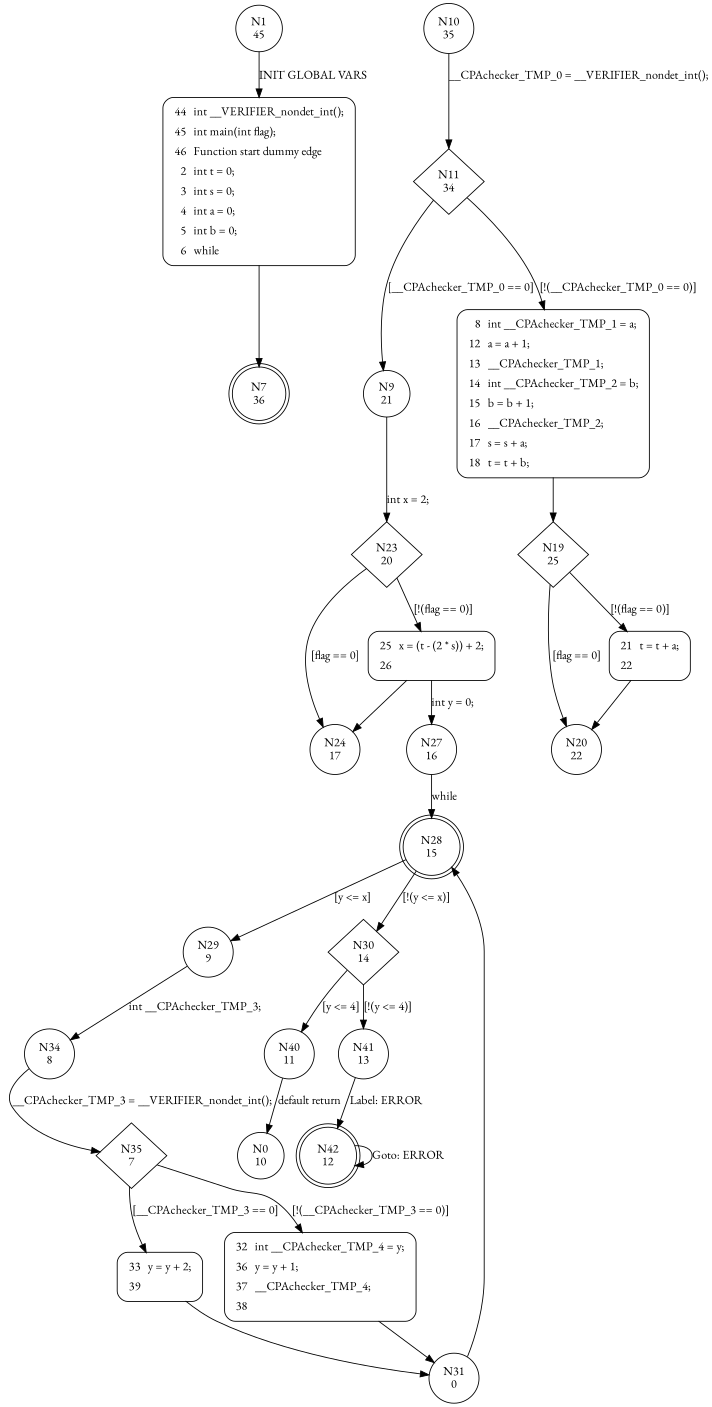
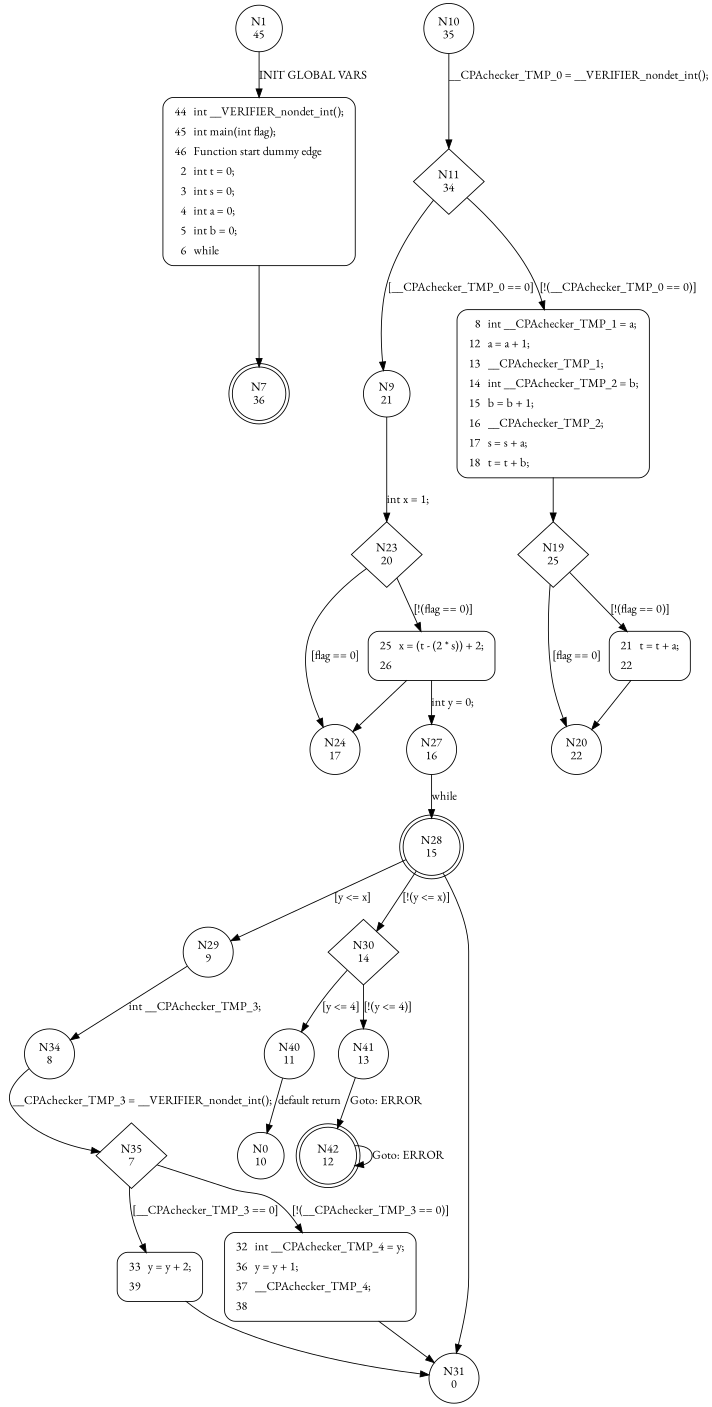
  digraph {
    fontname="EB Garamond"
    node [fontname="EB Garamond" shape=circle]
    edge [fontname="EB Garamond"]
    n1 [label="N1\n45"]
    n2 [fillcolor=white label=<<table border="0" cellborder="0" cellpadding="3" bgcolor="white"><tr><td align="right">44</td><td align="left">int __VERIFIER_nondet_int();</td></tr><tr><td align="right">45</td><td align="left">int main(int flag);</td></tr><tr><td align="right">46</td><td align="left">Function start dummy edge</td></tr><tr><td align="right">2</td><td align="left">int t = 0;</td></tr><tr><td align="right">3</td><td align="left">int s = 0;</td></tr><tr><td align="right">4</td><td align="left">int a = 0;</td></tr><tr><td align="right">5</td><td align="left">int b = 0;</td></tr><tr><td align="right">6</td><td align="left">while</td></tr></table>> penwidth=1 shape=Mrecord style="filled,bold"]
    n3 [label="N7\n36" shape=doublecircle]
    n4 [label="N10\n35"]
    n5 [label="N11\n34" shape=diamond]
    n6 [label="N9\n21"]
    n7 [fillcolor=white label=<<table border="0" cellborder="0" cellpadding="3" bgcolor="white"><tr><td align="right">8</td><td align="left">int __CPAchecker_TMP_1 = a;</td></tr><tr><td align="right">12</td><td align="left">a = a + 1;</td></tr><tr><td align="right">13</td><td align="left">__CPAchecker_TMP_1;</td></tr><tr><td align="right">14</td><td align="left">int __CPAchecker_TMP_2 = b;</td></tr><tr><td align="right">15</td><td align="left">b = b + 1;</td></tr><tr><td align="right">16</td><td align="left">__CPAchecker_TMP_2;</td></tr><tr><td align="right">17</td><td align="left">s = s + a;</td></tr><tr><td align="right">18</td><td align="left">t = t + b;</td></tr></table>> penwidth=1 shape=Mrecord style="filled,bold"]
    n8 [label="N23\n20" shape=diamond]
    n9 [label="N19\n25" shape=diamond]
    n10 [label="N24\n17"]
    n11 [fillcolor=white label=<<table border="0" cellborder="0" cellpadding="3" bgcolor="white"><tr><td align="right">25</td><td align="left">x = (t - (2 * s)) + 2;</td></tr><tr><td align="right">26</td><td align="left"></td></tr></table>> penwidth=1 shape=Mrecord style="filled,bold"]
    n12 [label="N20\n22"]
    n13 [fillcolor=white label=<<table border="0" cellborder="0" cellpadding="3" bgcolor="white"><tr><td align="right">21</td><td align="left">t = t + a;</td></tr><tr><td align="right">22</td><td align="left"></td></tr></table>> penwidth=1 shape=Mrecord style="filled,bold"]
    n14 [label="N27\n16"]
    n15 [label="N28\n15" shape=doublecircle]
    n16 [label="N29\n9"]
    n17 [label="N30\n14" shape=diamond]
    n18 [label="N34\n8"]
    n19 [label="N40\n11"]
    n20 [label="N41\n13"]
    n21 [label="N35\n7" shape=diamond]
    n22 [label="N0\n10"]
    n23 [label="N42\n12" shape=doublecircle]
    n24 [fillcolor=white label=<<table border="0" cellborder="0" cellpadding="3" bgcolor="white"><tr><td align="right">33</td><td align="left">y = y + 2;</td></tr><tr><td align="right">39</td><td align="left"></td></tr></table>> penwidth=1 shape=Mrecord style="filled,bold"]
    n25 [fillcolor=white label=<<table border="0" cellborder="0" cellpadding="3" bgcolor="white"><tr><td align="right">32</td><td align="left">int __CPAchecker_TMP_4 = y;</td></tr><tr><td align="right">36</td><td align="left">y = y + 1;</td></tr><tr><td align="right">37</td><td align="left">__CPAchecker_TMP_4;</td></tr><tr><td align="right">38</td><td align="left"></td></tr></table>> penwidth=1 shape=Mrecord style="filled,bold"]
    n26 [label="N31\n0"]
    n1 -> n2 [label="INIT GLOBAL VARS"]
    n2 -> n3
    n4 -> n5 [label="__CPAchecker_TMP_0 = __VERIFIER_nondet_int();"]
    n5 -> n6 [label="[__CPAchecker_TMP_0 == 0]"]
    n5 -> n7 [label="[!(__CPAchecker_TMP_0 == 0)]"]
-   n6 -> n8 [label="int x = 2;"]
+   n6 -> n8 [label="int x = 1;"]
    n7 -> n9
    n8 -> n10 [label="[flag == 0]"]
    n8 -> n11 [label="[!(flag == 0)]"]
    n9 -> n12 [label="[flag == 0]"]
    n9 -> n13 [label="[!(flag == 0)]"]
    n11 -> n10
    n11 -> n14 [label="int y = 0;"]
    n13 -> n12
    n14 -> n15 [label=while]
    n15 -> n16 [label="[y <= x]"]
    n15 -> n17 [label="[!(y <= x)]"]
    n16 -> n18 [label="int __CPAchecker_TMP_3;"]
    n17 -> n19 [label="[y <= 4]"]
    n17 -> n20 [label="[!(y <= 4)]"]
    n18 -> n21 [label="__CPAchecker_TMP_3 = __VERIFIER_nondet_int();"]
    n19 -> n22 [label="default return"]
-   n20 -> n23 [label="Label: ERROR"]
+   n20 -> n23 [label="Goto: ERROR"]
    n21 -> n24 [label="[__CPAchecker_TMP_3 == 0]"]
    n21 -> n25 [label="[!(__CPAchecker_TMP_3 == 0)]"]
    n23 -> n23 [label="Goto: ERROR"]
    n24 -> n26
    n25 -> n26
-   n26 -> n15
+   n15 -> n26
  }
